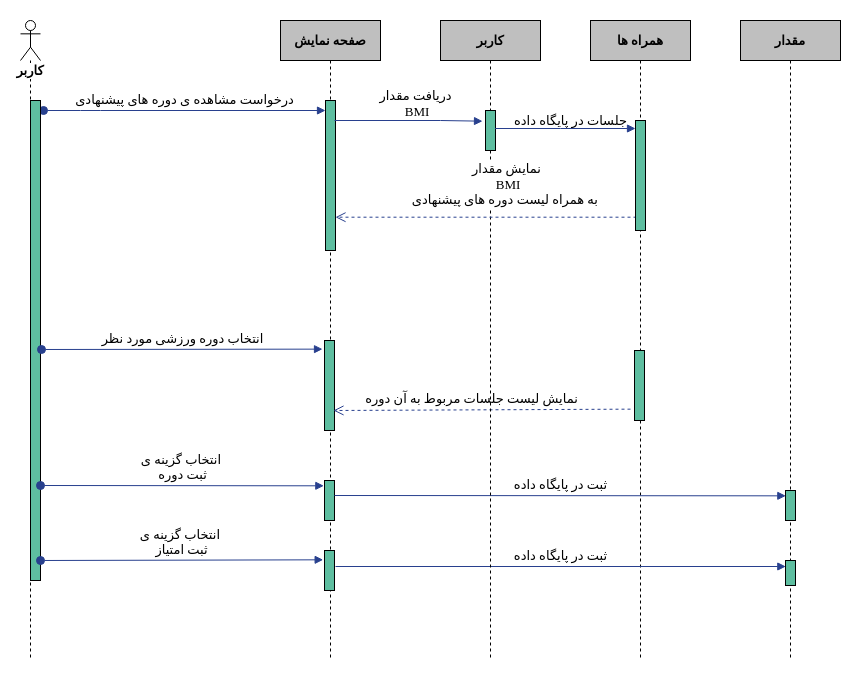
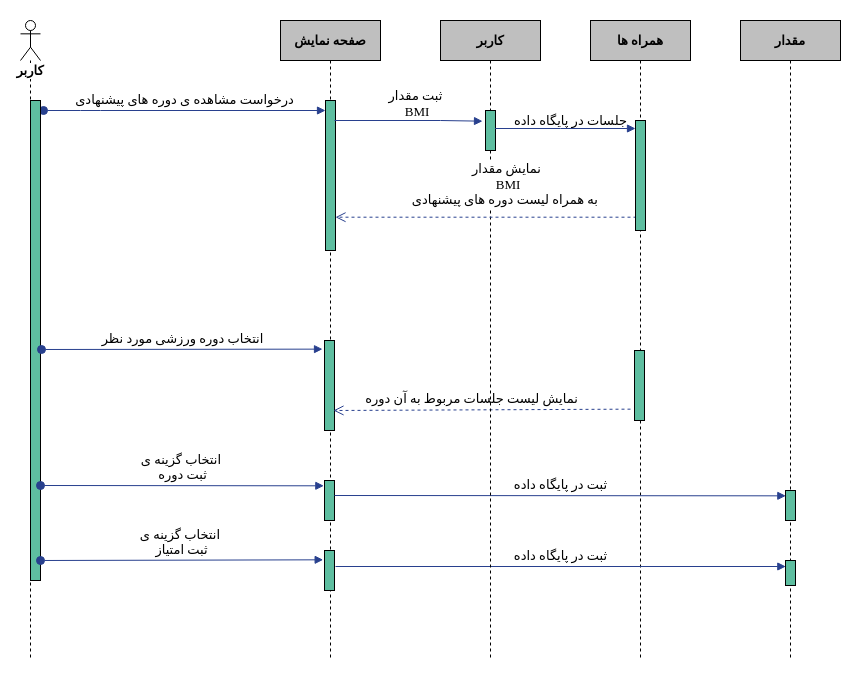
  <mxCell id="0" />
  <mxCell id="1" parent="0" />
  <mxCell id="2" value="&lt;font face=&quot;B Zar&quot; style=&quot;font-size: 13px&quot;&gt;&lt;b&gt;کاربر&lt;/b&gt;&lt;/font&gt;" style="shape=umlLifeline;participant=umlActor;perimeter=lifelinePerimeter;whiteSpace=wrap;html=1;container=1;collapsible=0;recursiveResize=0;verticalAlign=top;spacingTop=36;labelBackgroundColor=#ffffff;outlineConnect=0;size=40;" parent="1" vertex="1"><mxGeometry x="20" y="20" width="20" height="640" as="geometry" /></mxCell>
  <mxCell id="3" value="&lt;font style=&quot;font-size: 13px;&quot;&gt;&lt;br style=&quot;font-size: 13px;&quot;&gt;صفحه نمایش&lt;br style=&quot;font-size: 13px;&quot;&gt;&lt;/font&gt;&lt;br style=&quot;font-size: 13px;&quot;&gt;" style="shape=umlLifeline;perimeter=lifelinePerimeter;whiteSpace=wrap;html=1;container=1;collapsible=0;recursiveResize=0;outlineConnect=0;fontSize=13;fontFamily=B Zar;fontStyle=1;fillColor=#BFBFBF;" parent="1" vertex="1"><mxGeometry x="280" y="20" width="100" height="640" as="geometry" /></mxCell>
  <mxCell id="4" value="" style="html=1;points=[];perimeter=orthogonalPerimeter;fillColor=#5EBEA0;" parent="3" vertex="1"><mxGeometry x="45" y="80" width="10" height="150" as="geometry" /></mxCell>
  <mxCell id="5" value="&lt;font style=&quot;font-size: 13px;&quot;&gt;درخواست مشاهده ی دوره های پیشنهادی&lt;/font&gt;" style="html=1;verticalAlign=bottom;startArrow=oval;endArrow=block;startSize=8;fontSize=13;fontFamily=B Zar;strokeColor=#28408E;" parent="1" target="4" edge="1"><mxGeometry relative="1" as="geometry"><mxPoint x="43" y="110" as="sourcePoint" /><Array as="points"><mxPoint x="90" y="110" /></Array></mxGeometry></mxCell>
  <mxCell id="6" value="" style="html=1;points=[];perimeter=orthogonalPerimeter;fillColor=#5EBEA0;" parent="1" vertex="1"><mxGeometry x="30" y="100" width="10" height="480" as="geometry" /></mxCell>
  <mxCell id="7" value="همراه ها" style="shape=umlLifeline;perimeter=lifelinePerimeter;whiteSpace=wrap;html=1;container=1;collapsible=0;recursiveResize=0;outlineConnect=0;fontFamily=B Zar;fontSize=13;fontStyle=1;fillColor=#BFBFBF;" vertex="1" parent="1"><mxGeometry x="590" y="20" width="100" height="640" as="geometry" /></mxCell>
  <mxCell id="8" value="مقدار" style="shape=umlLifeline;perimeter=lifelinePerimeter;whiteSpace=wrap;html=1;container=1;collapsible=0;recursiveResize=0;outlineConnect=0;fontFamily=B Zar;fontSize=13;fontStyle=1;fillColor=#BFBFBF;" vertex="1" parent="1"><mxGeometry x="740" y="20" width="100" height="640" as="geometry" /></mxCell>
  <mxCell id="9" value="" style="html=1;points=[];perimeter=orthogonalPerimeter;fillColor=#5EBEA0;" vertex="1" parent="8"><mxGeometry x="45" y="470" width="10" height="30" as="geometry" /></mxCell>
  <mxCell id="10" value="" style="html=1;points=[];perimeter=orthogonalPerimeter;fillColor=#5EBEA0;" vertex="1" parent="8"><mxGeometry x="45" y="540" width="10" height="25" as="geometry" /></mxCell>
  <mxCell id="11" value="&lt;font style=&quot;font-size: 13px;&quot;&gt;انتخاب دوره ورزشی مورد نظر&lt;br style=&quot;font-size: 13px;&quot;&gt;&lt;/font&gt;" style="html=1;verticalAlign=bottom;startArrow=oval;endArrow=block;startSize=8;strokeColor=#28408E;fontFamily=B Zar;fontSize=13;entryX=-0.2;entryY=0.096;entryDx=0;entryDy=0;entryPerimeter=0;" edge="1" parent="1" target="20"><mxGeometry relative="1" as="geometry"><mxPoint x="41" y="349" as="sourcePoint" /><mxPoint x="320" y="345" as="targetPoint" /></mxGeometry></mxCell>
  <mxCell id="12" value="" style="html=1;points=[];perimeter=orthogonalPerimeter;fillColor=#5EBEA0;" vertex="1" parent="1"><mxGeometry x="324" y="480" width="10" height="40" as="geometry" /></mxCell>
  <mxCell id="13" value="&lt;font style=&quot;font-size: 13px;&quot;&gt;انتخاب گزینه ی&amp;nbsp;&lt;br style=&quot;font-size: 13px;&quot;&gt;ثبت دوره&lt;br style=&quot;font-size: 13px;&quot;&gt;&lt;/font&gt;" style="html=1;verticalAlign=bottom;startArrow=oval;endArrow=block;startSize=8;strokeColor=#28408E;fontFamily=B Zar;fontSize=13;entryX=-0.067;entryY=0.133;entryDx=0;entryDy=0;entryPerimeter=0;" edge="1" parent="1" target="12"><mxGeometry relative="1" as="geometry"><mxPoint x="40" y="485" as="sourcePoint" /><mxPoint x="319" y="485" as="targetPoint" /></mxGeometry></mxCell>
  <mxCell id="14" value="&lt;font style=&quot;font-size: 13px;&quot;&gt;ثبت در پایگاه داده&lt;/font&gt;" style="html=1;verticalAlign=bottom;endArrow=block;fontFamily=B Zar;fontSize=13;strokeColor=#28408E;entryX=0.033;entryY=0.178;entryDx=0;entryDy=0;entryPerimeter=0;" edge="1" parent="1" target="18"><mxGeometry relative="1" as="geometry"><mxPoint x="334" y="495" as="sourcePoint" /><mxPoint x="780" y="495" as="targetPoint" /></mxGeometry></mxCell>
  <mxCell id="15" value="&lt;font style=&quot;font-size: 13px;&quot;&gt;انتخاب گزینه ی&amp;nbsp;&lt;br style=&quot;font-size: 13px;&quot;&gt;ثبت امتیاز&lt;br style=&quot;font-size: 13px;&quot;&gt;&lt;/font&gt;" style="html=1;verticalAlign=bottom;startArrow=oval;endArrow=block;startSize=8;strokeColor=#28408E;fontSize=13;fontFamily=B Zar;entryX=-0.133;entryY=0.233;entryDx=0;entryDy=0;entryPerimeter=0;" edge="1" parent="1" target="16"><mxGeometry relative="1" as="geometry"><mxPoint x="40" y="560" as="sourcePoint" /><mxPoint x="319" y="560" as="targetPoint" /></mxGeometry></mxCell>
  <mxCell id="16" value="" style="html=1;points=[];perimeter=orthogonalPerimeter;fillColor=#5EBEA0;" vertex="1" parent="1"><mxGeometry x="324" y="550" width="10" height="40" as="geometry" /></mxCell>
  <mxCell id="17" value="&lt;font style=&quot;font-size: 13px;&quot;&gt;ثبت در پایگاه داده&lt;/font&gt;" style="html=1;verticalAlign=bottom;endArrow=block;fontFamily=B Zar;fontSize=13;strokeColor=#28408E;entryX=0.033;entryY=0.24;entryDx=0;entryDy=0;entryPerimeter=0;" edge="1" parent="1" target="19"><mxGeometry relative="1" as="geometry"><mxPoint x="335" y="566" as="sourcePoint" /><mxPoint x="694.67" y="566" as="targetPoint" /></mxGeometry></mxCell>
  <mxCell id="18" value="" style="html=1;points=[];perimeter=orthogonalPerimeter;fillColor=#5EBEA0;" vertex="1" parent="1"><mxGeometry x="785" y="490" width="10" height="30" as="geometry" /></mxCell>
  <mxCell id="19" value="" style="html=1;points=[];perimeter=orthogonalPerimeter;fillColor=#5EBEA0;" vertex="1" parent="1"><mxGeometry x="785" y="560" width="10" height="25" as="geometry" /></mxCell>
  <mxCell id="20" value="" style="html=1;points=[];perimeter=orthogonalPerimeter;fillColor=#5EBEA0;" vertex="1" parent="1"><mxGeometry x="324" y="340" width="10" height="90" as="geometry" /></mxCell>
  <mxCell id="21" value="" style="edgeStyle=orthogonalEdgeStyle;html=1;align=left;spacingLeft=2;endArrow=block;rounded=0;strokeColor=#28408E;fontSize=13;fontFamily=B Zar;entryX=-0.3;entryY=0.267;entryDx=0;entryDy=0;entryPerimeter=0;" edge="1" parent="1" target="26"><mxGeometry x="-0.722" y="-80" relative="1" as="geometry"><mxPoint x="334" y="120" as="sourcePoint" /><Array as="points"><mxPoint x="440" y="120" /></Array><mxPoint x="536.5" y="120" as="targetPoint" /><mxPoint as="offset" /></mxGeometry></mxCell>
  <mxCell id="22" value="&lt;font style=&quot;font-size: 13px&quot; face=&quot;B Zar&quot;&gt;جلسات در پایگاه داده&lt;/font&gt;" style="text;html=1;align=center;verticalAlign=middle;resizable=0;points=[];autosize=1;strokeColor=none;" vertex="1" parent="1"><mxGeometry x="520" y="110" width="100" height="20" as="geometry" /></mxCell>
  <mxCell id="23" value="&lt;font style=&quot;font-size: 13px&quot;&gt;نمایش&amp;nbsp;&lt;/font&gt;&lt;span style=&quot;text-align: left&quot;&gt;لیست جلسات مربوط به آن دوره&lt;/span&gt;" style="html=1;verticalAlign=bottom;endArrow=open;dashed=1;endSize=8;strokeColor=#28408e;fontFamily=B Zar;fontSize=13;fontStyle=0;exitX=-0.4;exitY=0.838;exitDx=0;exitDy=0;exitPerimeter=0;" edge="1" parent="1" source="24"><mxGeometry x="0.068" relative="1" as="geometry"><mxPoint x="333" y="410" as="targetPoint" /><mxPoint x="539" y="410" as="sourcePoint" /><mxPoint as="offset" /></mxGeometry></mxCell>
  <mxCell id="24" value="" style="html=1;points=[];perimeter=orthogonalPerimeter;fillColor=#5EBEA0;" vertex="1" parent="1"><mxGeometry x="634" y="350" width="10" height="70" as="geometry" /></mxCell>
  <mxCell id="25" value="کاربر" style="shape=umlLifeline;perimeter=lifelinePerimeter;whiteSpace=wrap;html=1;container=1;collapsible=0;recursiveResize=0;outlineConnect=0;fontFamily=B Zar;fontSize=13;fontStyle=1;fillColor=#BFBFBF;" vertex="1" parent="1"><mxGeometry x="440" y="20" width="100" height="640" as="geometry" /></mxCell>
  <mxCell id="26" value="" style="html=1;points=[];perimeter=orthogonalPerimeter;fillColor=#5EBEA0;" vertex="1" parent="1"><mxGeometry x="485" y="110" width="10" height="40" as="geometry" /></mxCell>
- <mxCell id="27" value="&lt;font face=&quot;B Zar&quot; style=&quot;font-size: 13px&quot;&gt;دریافت مقدار&lt;br&gt;&amp;nbsp;BMI&lt;/font&gt;" style="text;html=1;align=center;verticalAlign=middle;resizable=0;points=[];autosize=1;strokeColor=none;" vertex="1" parent="1"><mxGeometry x="380" y="83" width="70" height="40" as="geometry" /></mxCell>
+ <mxCell id="27" value="&lt;font face=&quot;B Zar&quot; style=&quot;font-size: 13px&quot;&gt;ثبت مقدار&lt;br&gt;&amp;nbsp;BMI&lt;/font&gt;" style="text;html=1;align=center;verticalAlign=middle;resizable=0;points=[];autosize=1;strokeColor=none;" vertex="1" parent="1"><mxGeometry x="380" y="83" width="70" height="40" as="geometry" /></mxCell>
  <mxCell id="28" value="&lt;font style=&quot;font-size: 13px&quot;&gt;نمایش مقدار&lt;br&gt;&amp;nbsp;BMI &lt;br&gt;به همراه لیست دوره های پیشنهادی&amp;nbsp;&lt;/font&gt;" style="html=1;verticalAlign=bottom;endArrow=open;dashed=1;endSize=8;strokeColor=#28408E;fontFamily=B Zar;fontSize=13;exitX=0.1;exitY=0.879;exitDx=0;exitDy=0;exitPerimeter=0;" edge="1" parent="1" source="29" target="4"><mxGeometry x="-0.134" y="-7" relative="1" as="geometry"><mxPoint x="334.5" y="190" as="targetPoint" /><mxPoint x="634" y="190" as="sourcePoint" /><mxPoint as="offset" /></mxGeometry></mxCell>
  <mxCell id="29" value="" style="html=1;points=[];perimeter=orthogonalPerimeter;fillColor=#5EBEA0;" vertex="1" parent="1"><mxGeometry x="635" y="120" width="10" height="110" as="geometry" /></mxCell>
  <mxCell id="30" value="" style="edgeStyle=orthogonalEdgeStyle;html=1;align=left;spacingLeft=2;endArrow=block;rounded=0;strokeColor=#28408E;fontSize=13;fontFamily=B Zar;exitX=0.967;exitY=0.45;exitDx=0;exitDy=0;exitPerimeter=0;" edge="1" parent="1" source="26"><mxGeometry x="-0.722" y="-80" relative="1" as="geometry"><mxPoint x="500" y="130" as="sourcePoint" /><Array as="points"><mxPoint x="560" y="128" /><mxPoint x="560" y="128" /></Array><mxPoint x="635" y="128" as="targetPoint" /><mxPoint as="offset" /></mxGeometry></mxCell>
